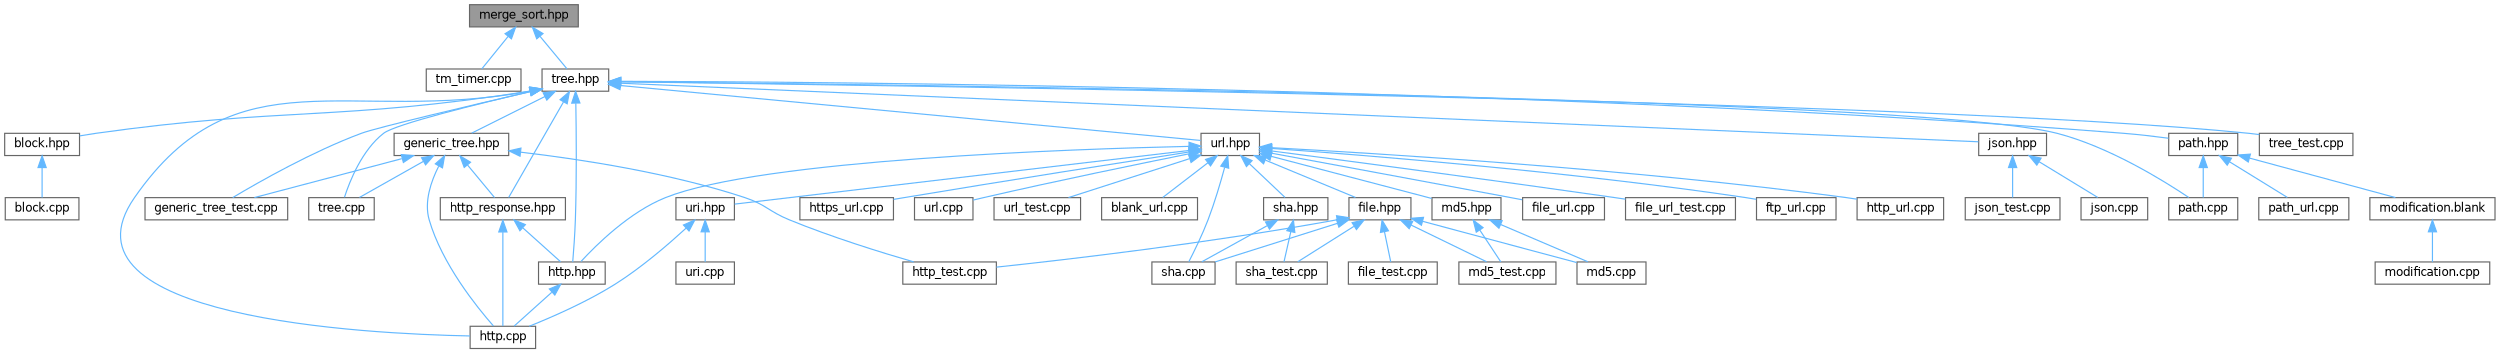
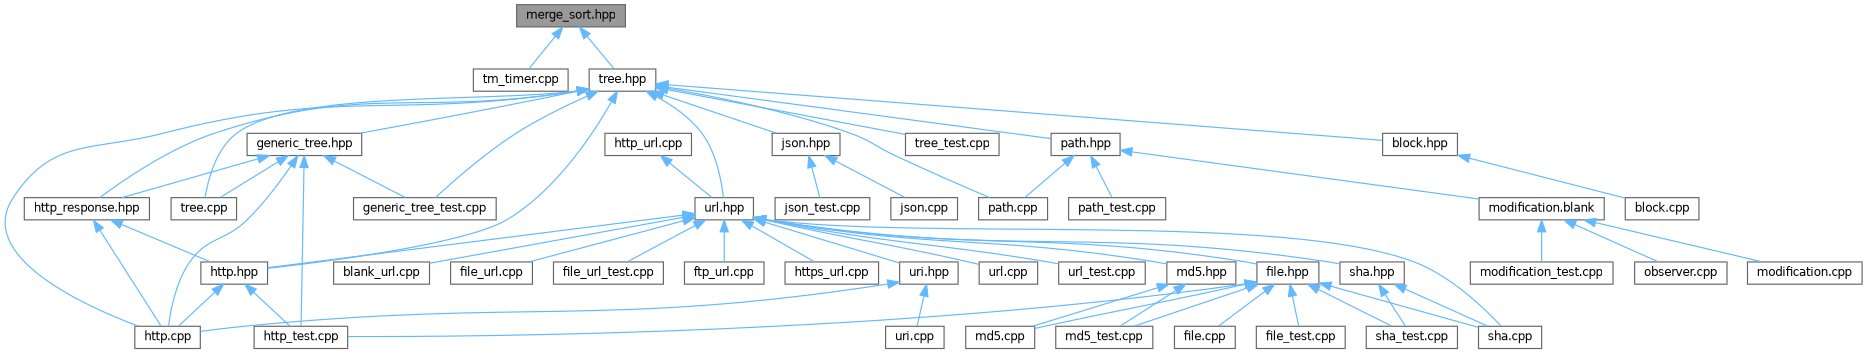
  digraph {
    node [color=grey40 fillcolor=white fontname=Helvetica fontsize=10 shape=box style=filled]
    edge [color=steelblue1 dir=back fontname=Helvetica fontsize=10 labelfontname=Helvetica labelfontsize=10 style=solid]
    n1 [color=gray40 fillcolor=grey60 fontcolor=black height=0.2 label="merge_sort.hpp" width=0.4]
    n2 [height=0.2 label="tm_timer.cpp" width=0.4]
    n3 [height=0.2 label="tree.hpp" width=0.4]
    n4 [height=0.2 label="block.hpp" width=0.4]
    n5 [height=0.2 label="generic_tree.hpp" width=0.4]
    n6 [height=0.2 label="generic_tree_test.cpp" width=0.4]
    n7 [height=0.2 label="http.cpp" width=0.4]
    n8 [height=0.2 label="http_response.hpp" width=0.4]
    n9 [height=0.2 label="http.hpp" width=0.4]
    n10 [height=0.2 label="tree.cpp" width=0.4]
    n11 [height=0.2 label="json.hpp" width=0.4]
    n12 [height=0.2 label="path.cpp" width=0.4]
    n13 [height=0.2 label="path.hpp" width=0.4]
    n14 [height=0.2 label="tree_test.cpp" width=0.4]
    n15 [height=0.2 label="url.hpp" width=0.4]
    n16 [height=0.2 label="block.cpp" width=0.4]
    n17 [height=0.2 label="http_test.cpp" width=0.4]
    n18 [height=0.2 label="json.cpp" width=0.4]
    n19 [height=0.2 label="json_test.cpp" width=0.4]
    n20 [height=0.2 label="modification.blank" width=0.4]
-   n21 [height=0.2 label="path_url.cpp" width=0.4]
+   n21 [height=0.2 label="path_test.cpp" width=0.4]
    n22 [height=0.2 label="blank_url.cpp" width=0.4]
    n23 [height=0.2 label="file.hpp" width=0.4]
    n24 [height=0.2 label="sha.cpp" width=0.4]
    n25 [height=0.2 label="file_url.cpp" width=0.4]
    n26 [height=0.2 label="file_url_test.cpp" width=0.4]
    n27 [height=0.2 label="ftp_url.cpp" width=0.4]
    n28 [height=0.2 label="http_url.cpp" width=0.4]
    n29 [height=0.2 label="https_url.cpp" width=0.4]
    n30 [height=0.2 label="md5.hpp" width=0.4]
    n31 [height=0.2 label="sha.hpp" width=0.4]
    n32 [height=0.2 label="uri.hpp" width=0.4]
    n33 [height=0.2 label="url.cpp" width=0.4]
    n34 [height=0.2 label="url_test.cpp" width=0.4]
    n35 [height=0.2 label="modification.cpp" width=0.4]
+   n36 [height=0.2 label="modification_test.cpp" width=0.4]
+   n37 [height=0.2 label="observer.cpp" width=0.4]
+   n38 [height=0.2 label="file.cpp" width=0.4]
    n39 [height=0.2 label="file_test.cpp" width=0.4]
    n40 [height=0.2 label="md5.cpp" width=0.4]
    n41 [height=0.2 label="md5_test.cpp" width=0.4]
    n42 [height=0.2 label="sha_test.cpp" width=0.4]
    n43 [height=0.2 label="uri.cpp" width=0.4]
    n1 -> n2
    n1 -> n3
    n3 -> n4
    n3 -> n5
    n3 -> n6
    n3 -> n7
    n3 -> n8
    n3 -> n9
    n3 -> n10
    n3 -> n11
    n3 -> n12
    n3 -> n13
    n3 -> n14
    n3 -> n15
    n4 -> n16
    n5 -> n6
    n5 -> n7
    n5 -> n8
    n5 -> n10
    n5 -> n17
    n8 -> n7
    n8 -> n9
    n9 -> n7
+   n9 -> n17
    n11 -> n18
    n11 -> n19
    n13 -> n12
    n13 -> n20
    n13 -> n21
    n15 -> n9
    n15 -> n22
    n15 -> n23
    n15 -> n24
    n15 -> n25
    n15 -> n26
    n15 -> n27
-   n15 -> n28
+   n28 -> n15
    n15 -> n29
    n15 -> n30
    n15 -> n31
    n15 -> n32
    n15 -> n33
    n15 -> n34
    n20 -> n35
+   n20 -> n36
+   n20 -> n37
    n23 -> n17
    n23 -> n24
+   n23 -> n38
    n23 -> n39
    n23 -> n40
    n23 -> n41
    n23 -> n42
    n30 -> n40
    n30 -> n41
    n31 -> n24
    n31 -> n42
    n32 -> n7
    n32 -> n43
  }
